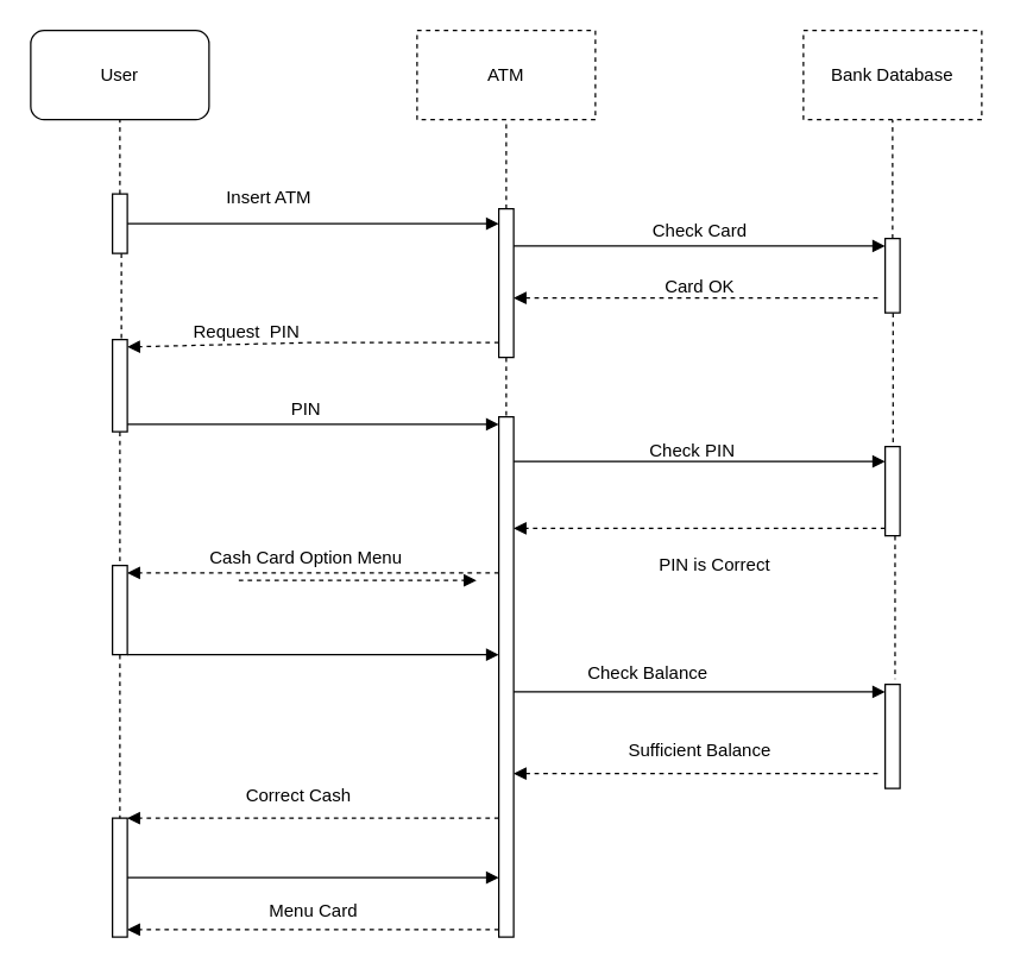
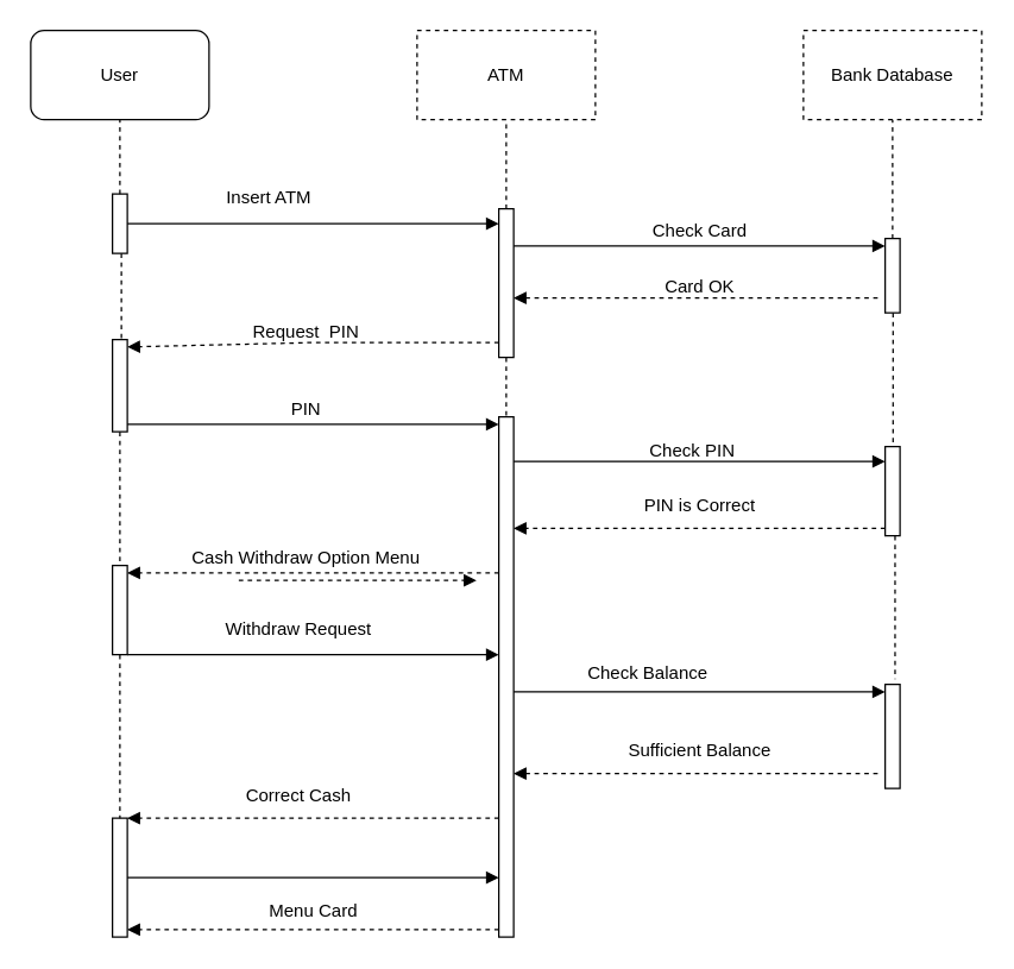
  <mxCell id="0" />
  <mxCell id="1" parent="0" />
  <mxCell id="2" value="Bank Database" style="rounded=0;whiteSpace=wrap;html=1;dashed=1;" vertex="1" parent="1"><mxGeometry x="540" y="20" width="120" height="60" as="geometry" /></mxCell>
  <mxCell id="3" value="ATM" style="rounded=0;whiteSpace=wrap;html=1;dashed=1;" vertex="1" parent="1"><mxGeometry x="280" y="20" width="120" height="60" as="geometry" /></mxCell>
  <mxCell id="4" value="User" style="whiteSpace=wrap;html=1;rounded=1;" vertex="1" parent="1"><mxGeometry x="20" y="20" width="120" height="60" as="geometry" /></mxCell>
  <mxCell id="5" value="" style="html=1;points=[[0,0,0,0,5],[0,1,0,0,-5],[1,0,0,0,5],[1,1,0,0,-5]];perimeter=orthogonalPerimeter;outlineConnect=0;targetShapes=umlLifeline;portConstraint=eastwest;newEdgeStyle={&quot;curved&quot;:0,&quot;rounded&quot;:0};" vertex="1" parent="1"><mxGeometry x="75" y="228" width="10" height="62" as="geometry" /></mxCell>
  <mxCell id="6" value="" style="html=1;points=[[0,0,0,0,5],[0,1,0,0,-5],[1,0,0,0,5],[1,1,0,0,-5]];perimeter=orthogonalPerimeter;outlineConnect=0;targetShapes=umlLifeline;portConstraint=eastwest;newEdgeStyle={&quot;curved&quot;:0,&quot;rounded&quot;:0};" vertex="1" parent="1"><mxGeometry x="335" y="280" width="10" height="350" as="geometry" /></mxCell>
  <mxCell id="7" value="" style="html=1;points=[[0,0,0,0,5],[0,1,0,0,-5],[1,0,0,0,5],[1,1,0,0,-5]];perimeter=orthogonalPerimeter;outlineConnect=0;targetShapes=umlLifeline;portConstraint=eastwest;newEdgeStyle={&quot;curved&quot;:0,&quot;rounded&quot;:0};" vertex="1" parent="1"><mxGeometry x="595" y="300" width="10" height="60" as="geometry" /></mxCell>
  <mxCell id="8" value="" style="html=1;points=[[0,0,0,0,5],[0,1,0,0,-5],[1,0,0,0,5],[1,1,0,0,-5]];perimeter=orthogonalPerimeter;outlineConnect=0;targetShapes=umlLifeline;portConstraint=eastwest;newEdgeStyle={&quot;curved&quot;:0,&quot;rounded&quot;:0};" vertex="1" parent="1"><mxGeometry x="595" y="160" width="10" height="50" as="geometry" /></mxCell>
  <mxCell id="9" value="" style="html=1;points=[[0,0,0,0,5],[0,1,0,0,-5],[1,0,0,0,5],[1,1,0,0,-5]];perimeter=orthogonalPerimeter;outlineConnect=0;targetShapes=umlLifeline;portConstraint=eastwest;newEdgeStyle={&quot;curved&quot;:0,&quot;rounded&quot;:0};" vertex="1" parent="1"><mxGeometry x="335" y="140" width="10" height="100" as="geometry" /></mxCell>
  <mxCell id="10" value="" style="html=1;points=[[0,0,0,0,5],[0,1,0,0,-5],[1,0,0,0,5],[1,1,0,0,-5]];perimeter=orthogonalPerimeter;outlineConnect=0;targetShapes=umlLifeline;portConstraint=eastwest;newEdgeStyle={&quot;curved&quot;:0,&quot;rounded&quot;:0};" vertex="1" parent="1"><mxGeometry x="75" y="130" width="10" height="40" as="geometry" /></mxCell>
  <mxCell id="11" value="" style="html=1;verticalAlign=bottom;labelBackgroundColor=none;endArrow=block;endFill=1;rounded=0;entryX=0;entryY=0;entryDx=0;entryDy=5;entryPerimeter=0;" edge="1" parent="1" source="9" target="8"><mxGeometry width="160" relative="1" as="geometry"><mxPoint x="160" y="230" as="sourcePoint" /><mxPoint x="590" y="170" as="targetPoint" /></mxGeometry></mxCell>
  <mxCell id="12" value="" style="html=1;verticalAlign=bottom;labelBackgroundColor=none;endArrow=block;endFill=1;rounded=0;" edge="1" parent="1" source="10" target="9"><mxGeometry width="160" relative="1" as="geometry"><mxPoint x="160" y="230" as="sourcePoint" /><mxPoint x="330" y="160" as="targetPoint" /><Array as="points"><mxPoint x="220" y="150" /></Array></mxGeometry></mxCell>
  <mxCell id="13" value="Insert ATM" style="text;html=1;align=center;verticalAlign=middle;resizable=0;points=[];autosize=1;strokeColor=none;fillColor=none;" vertex="1" parent="1"><mxGeometry x="140" y="118" width="80" height="30" as="geometry" /></mxCell>
  <mxCell id="14" value="Check Card" style="text;html=1;align=center;verticalAlign=middle;resizable=0;points=[];autosize=1;strokeColor=none;fillColor=none;" vertex="1" parent="1"><mxGeometry x="425" y="140" width="90" height="30" as="geometry" /></mxCell>
  <mxCell id="15" value="" style="html=1;verticalAlign=bottom;labelBackgroundColor=none;endArrow=block;endFill=1;dashed=1;rounded=0;entryX=1;entryY=0;entryDx=0;entryDy=5;entryPerimeter=0;" edge="1" parent="1" source="9" target="5"><mxGeometry width="160" relative="1" as="geometry"><mxPoint x="330" y="230" as="sourcePoint" /><mxPoint x="90" y="230" as="targetPoint" /><Array as="points"><mxPoint x="210" y="230" /></Array></mxGeometry></mxCell>
  <mxCell id="16" value="" style="html=1;verticalAlign=bottom;labelBackgroundColor=none;endArrow=block;endFill=1;dashed=1;rounded=0;" edge="1" parent="1" target="9"><mxGeometry width="160" relative="1" as="geometry"><mxPoint x="590" y="200" as="sourcePoint" /><mxPoint x="320" y="230" as="targetPoint" /></mxGeometry></mxCell>
  <mxCell id="17" value="Card OK" style="text;html=1;align=center;verticalAlign=middle;resizable=0;points=[];autosize=1;strokeColor=none;fillColor=none;" vertex="1" parent="1"><mxGeometry x="435" y="178" width="70" height="30" as="geometry" /></mxCell>
- <mxCell id="18" value="Request&amp;nbsp; PIN" style="text;html=1;align=center;verticalAlign=middle;resizable=0;points=[];autosize=1;strokeColor=none;fillColor=none;" vertex="1" parent="1"><mxGeometry x="120" y="208" width="90" height="30" as="geometry" /></mxCell>
+ <mxCell id="18" value="Request&amp;nbsp; PIN" style="text;html=1;align=center;verticalAlign=middle;resizable=0;points=[];autosize=1;strokeColor=none;fillColor=none;" vertex="1" parent="1"><mxGeometry x="160" y="208" width="90" height="30" as="geometry" /></mxCell>
  <mxCell id="19" value="" style="html=1;verticalAlign=bottom;labelBackgroundColor=none;endArrow=block;endFill=1;rounded=0;" edge="1" parent="1" source="6" target="7"><mxGeometry width="160" relative="1" as="geometry"><mxPoint x="160" y="230" as="sourcePoint" /><mxPoint x="590" y="310" as="targetPoint" /><Array as="points"><mxPoint x="460" y="310" /></Array></mxGeometry></mxCell>
  <mxCell id="20" value="" style="html=1;verticalAlign=bottom;labelBackgroundColor=none;endArrow=block;endFill=1;rounded=0;exitX=1;exitY=1;exitDx=0;exitDy=-5;exitPerimeter=0;" edge="1" parent="1" source="5" target="6"><mxGeometry width="160" relative="1" as="geometry"><mxPoint x="90" y="280" as="sourcePoint" /><mxPoint x="330" y="280" as="targetPoint" /></mxGeometry></mxCell>
  <mxCell id="21" value="PIN" style="text;html=1;align=center;verticalAlign=middle;resizable=0;points=[];autosize=1;strokeColor=none;fillColor=none;" vertex="1" parent="1"><mxGeometry x="185" y="260" width="40" height="30" as="geometry" /></mxCell>
  <mxCell id="22" value="Check PIN" style="text;html=1;align=center;verticalAlign=middle;resizable=0;points=[];autosize=1;strokeColor=none;fillColor=none;" vertex="1" parent="1"><mxGeometry x="425" y="288" width="80" height="30" as="geometry" /></mxCell>
  <mxCell id="23" value="" style="html=1;verticalAlign=bottom;labelBackgroundColor=none;endArrow=block;endFill=1;dashed=1;rounded=0;entryX=1;entryY=0;entryDx=0;entryDy=5;entryPerimeter=0;" edge="1" parent="1" source="6" target="28"><mxGeometry width="160" relative="1" as="geometry"><mxPoint x="160" y="230" as="sourcePoint" /><mxPoint x="320" y="230" as="targetPoint" /></mxGeometry></mxCell>
  <mxCell id="24" value="" style="html=1;verticalAlign=bottom;labelBackgroundColor=none;endArrow=block;endFill=1;dashed=1;rounded=0;exitX=0;exitY=1;exitDx=0;exitDy=-5;exitPerimeter=0;" edge="1" parent="1" source="7" target="6"><mxGeometry width="160" relative="1" as="geometry"><mxPoint x="160" y="230" as="sourcePoint" /><mxPoint x="320" y="230" as="targetPoint" /></mxGeometry></mxCell>
- <mxCell id="25" value="PIN is Correct" style="text;html=1;align=center;verticalAlign=middle;resizable=0;points=[];autosize=1;strokeColor=none;fillColor=none;" vertex="1" parent="1"><mxGeometry x="430" y="365" width="100" height="30" as="geometry" /></mxCell>
+ <mxCell id="25" value="PIN is Correct" style="text;html=1;align=center;verticalAlign=middle;resizable=0;points=[];autosize=1;strokeColor=none;fillColor=none;" vertex="1" parent="1"><mxGeometry x="420" y="325" width="100" height="30" as="geometry" /></mxCell>
  <mxCell id="26" value="" style="html=1;points=[[0,0,0,0,5],[0,1,0,0,-5],[1,0,0,0,5],[1,1,0,0,-5]];perimeter=orthogonalPerimeter;outlineConnect=0;targetShapes=umlLifeline;portConstraint=eastwest;newEdgeStyle={&quot;curved&quot;:0,&quot;rounded&quot;:0};" vertex="1" parent="1"><mxGeometry x="75" y="550" width="10" height="80" as="geometry" /></mxCell>
  <mxCell id="27" value="" style="html=1;points=[[0,0,0,0,5],[0,1,0,0,-5],[1,0,0,0,5],[1,1,0,0,-5]];perimeter=orthogonalPerimeter;outlineConnect=0;targetShapes=umlLifeline;portConstraint=eastwest;newEdgeStyle={&quot;curved&quot;:0,&quot;rounded&quot;:0};" vertex="1" parent="1"><mxGeometry x="595" y="460" width="10" height="70" as="geometry" /></mxCell>
  <mxCell id="28" value="" style="html=1;points=[[0,0,0,0,5],[0,1,0,0,-5],[1,0,0,0,5],[1,1,0,0,-5]];perimeter=orthogonalPerimeter;outlineConnect=0;targetShapes=umlLifeline;portConstraint=eastwest;newEdgeStyle={&quot;curved&quot;:0,&quot;rounded&quot;:0};" vertex="1" parent="1"><mxGeometry x="75" y="380" width="10" height="60" as="geometry" /></mxCell>
- <mxCell id="29" value="Cash Card Option Menu" style="text;html=1;align=center;verticalAlign=middle;resizable=0;points=[];autosize=1;strokeColor=none;fillColor=none;" vertex="1" parent="1"><mxGeometry x="115" y="360" width="180" height="30" as="geometry" /></mxCell>
+ <mxCell id="29" value="Cash Withdraw Option Menu" style="text;html=1;align=center;verticalAlign=middle;resizable=0;points=[];autosize=1;strokeColor=none;fillColor=none;" vertex="1" parent="1"><mxGeometry x="115" y="360" width="180" height="30" as="geometry" /></mxCell>
  <mxCell id="30" value="" style="html=1;verticalAlign=bottom;labelBackgroundColor=none;endArrow=block;endFill=1;rounded=0;entryX=0;entryY=0;entryDx=0;entryDy=5;entryPerimeter=0;" edge="1" parent="1" source="6" target="27"><mxGeometry width="160" relative="1" as="geometry"><mxPoint x="160" y="390" as="sourcePoint" /><mxPoint x="320" y="390" as="targetPoint" /></mxGeometry></mxCell>
  <mxCell id="31" value="" style="html=1;verticalAlign=bottom;labelBackgroundColor=none;endArrow=block;endFill=1;rounded=0;" edge="1" parent="1" source="28" target="6"><mxGeometry width="160" relative="1" as="geometry"><mxPoint x="160" y="390" as="sourcePoint" /><mxPoint x="320" y="390" as="targetPoint" /><Array as="points"><mxPoint x="210" y="440" /></Array></mxGeometry></mxCell>
+ <mxCell id="32" value="Withdraw Request" style="text;html=1;align=center;verticalAlign=middle;resizable=0;points=[];autosize=1;strokeColor=none;fillColor=none;" vertex="1" parent="1"><mxGeometry x="140" y="408" width="120" height="30" as="geometry" /></mxCell>
  <mxCell id="33" value="Check Balance" style="text;html=1;align=center;verticalAlign=middle;resizable=0;points=[];autosize=1;strokeColor=none;fillColor=none;" vertex="1" parent="1"><mxGeometry x="385" y="438" width="100" height="30" as="geometry" /></mxCell>
  <mxCell id="34" value="" style="html=1;verticalAlign=bottom;labelBackgroundColor=none;endArrow=block;endFill=1;dashed=1;rounded=0;" edge="1" parent="1"><mxGeometry width="160" relative="1" as="geometry"><mxPoint x="160" y="390" as="sourcePoint" /><mxPoint x="320" y="390" as="targetPoint" /></mxGeometry></mxCell>
  <mxCell id="35" value="" style="html=1;verticalAlign=bottom;labelBackgroundColor=none;endArrow=block;endFill=1;dashed=1;rounded=0;" edge="1" parent="1" target="6"><mxGeometry width="160" relative="1" as="geometry"><mxPoint x="590" y="520" as="sourcePoint" /><mxPoint x="320" y="390" as="targetPoint" /></mxGeometry></mxCell>
  <mxCell id="36" value="Sufficient Balance" style="text;html=1;align=center;verticalAlign=middle;resizable=0;points=[];autosize=1;strokeColor=none;fillColor=none;" vertex="1" parent="1"><mxGeometry x="410" y="490" width="120" height="30" as="geometry" /></mxCell>
  <mxCell id="37" value="" style="html=1;verticalAlign=bottom;labelBackgroundColor=none;endArrow=block;endFill=1;dashed=1;rounded=0;entryX=1;entryY=1;entryDx=0;entryDy=-5;entryPerimeter=0;" edge="1" parent="1" source="6" target="26"><mxGeometry width="160" relative="1" as="geometry"><mxPoint x="160" y="600" as="sourcePoint" /><mxPoint x="320" y="600" as="targetPoint" /></mxGeometry></mxCell>
  <mxCell id="38" value="" style="html=1;verticalAlign=bottom;labelBackgroundColor=none;endArrow=block;endFill=1;dashed=1;rounded=0;" edge="1" parent="1" source="6" target="26"><mxGeometry width="160" relative="1" as="geometry"><mxPoint x="160" y="600" as="sourcePoint" /><mxPoint x="320" y="600" as="targetPoint" /></mxGeometry></mxCell>
  <mxCell id="39" value="Correct Cash" style="text;html=1;align=center;verticalAlign=middle;resizable=0;points=[];autosize=1;strokeColor=none;fillColor=none;" vertex="1" parent="1"><mxGeometry x="150" y="520" width="100" height="30" as="geometry" /></mxCell>
  <mxCell id="40" value="" style="html=1;verticalAlign=bottom;labelBackgroundColor=none;endArrow=block;endFill=1;rounded=0;" edge="1" parent="1" source="26" target="6"><mxGeometry width="160" relative="1" as="geometry"><mxPoint x="160" y="600" as="sourcePoint" /><mxPoint x="320" y="600" as="targetPoint" /></mxGeometry></mxCell>
  <mxCell id="41" value="Menu Card" style="text;html=1;align=center;verticalAlign=middle;resizable=0;points=[];autosize=1;strokeColor=none;fillColor=none;" vertex="1" parent="1"><mxGeometry x="165" y="598" width="90" height="30" as="geometry" /></mxCell>
  <mxCell id="42" value="" style="endArrow=none;dashed=1;html=1;rounded=0;entryX=0.5;entryY=1;entryDx=0;entryDy=0;" edge="1" parent="1" source="10" target="4"><mxGeometry width="50" height="50" relative="1" as="geometry"><mxPoint x="350" y="250" as="sourcePoint" /><mxPoint x="400" y="200" as="targetPoint" /></mxGeometry></mxCell>
  <mxCell id="43" value="" style="endArrow=none;dashed=1;html=1;rounded=0;entryX=0.667;entryY=-0.05;entryDx=0;entryDy=0;entryPerimeter=0;" edge="1" parent="1" source="7" target="27"><mxGeometry width="50" height="50" relative="1" as="geometry"><mxPoint x="90" y="420" as="sourcePoint" /><mxPoint x="140" y="370" as="targetPoint" /></mxGeometry></mxCell>
  <mxCell id="44" value="" style="endArrow=none;dashed=1;html=1;rounded=0;entryX=0.533;entryY=-0.025;entryDx=0;entryDy=0;entryPerimeter=0;" edge="1" parent="1" source="8" target="7"><mxGeometry width="50" height="50" relative="1" as="geometry"><mxPoint x="90" y="420" as="sourcePoint" /><mxPoint x="140" y="370" as="targetPoint" /></mxGeometry></mxCell>
  <mxCell id="45" value="" style="endArrow=none;dashed=1;html=1;rounded=0;entryX=0.5;entryY=1;entryDx=0;entryDy=0;" edge="1" parent="1" source="8" target="2"><mxGeometry width="50" height="50" relative="1" as="geometry"><mxPoint x="90" y="420" as="sourcePoint" /><mxPoint x="140" y="370" as="targetPoint" /></mxGeometry></mxCell>
  <mxCell id="46" value="" style="endArrow=none;dashed=1;html=1;rounded=0;" edge="1" parent="1" source="9" target="6"><mxGeometry width="50" height="50" relative="1" as="geometry"><mxPoint x="90" y="420" as="sourcePoint" /><mxPoint x="140" y="370" as="targetPoint" /></mxGeometry></mxCell>
  <mxCell id="47" value="" style="endArrow=none;dashed=1;html=1;rounded=0;entryX=0.5;entryY=1;entryDx=0;entryDy=0;" edge="1" parent="1" source="9" target="3"><mxGeometry width="50" height="50" relative="1" as="geometry"><mxPoint x="90" y="420" as="sourcePoint" /><mxPoint x="140" y="370" as="targetPoint" /></mxGeometry></mxCell>
  <mxCell id="48" value="" style="endArrow=none;dashed=1;html=1;rounded=0;" edge="1" parent="1" source="28" target="26"><mxGeometry width="50" height="50" relative="1" as="geometry"><mxPoint x="90" y="420" as="sourcePoint" /><mxPoint x="140" y="370" as="targetPoint" /></mxGeometry></mxCell>
  <mxCell id="49" value="" style="endArrow=none;dashed=1;html=1;rounded=0;entryX=0.6;entryY=-0.013;entryDx=0;entryDy=0;entryPerimeter=0;" edge="1" parent="1" source="10" target="5"><mxGeometry width="50" height="50" relative="1" as="geometry"><mxPoint x="90" y="420" as="sourcePoint" /><mxPoint x="140" y="370" as="targetPoint" /></mxGeometry></mxCell>
  <mxCell id="50" value="" style="endArrow=none;dashed=1;html=1;rounded=0;" edge="1" parent="1" source="5" target="28"><mxGeometry width="50" height="50" relative="1" as="geometry"><mxPoint x="90" y="420" as="sourcePoint" /><mxPoint x="140" y="370" as="targetPoint" /></mxGeometry></mxCell>
